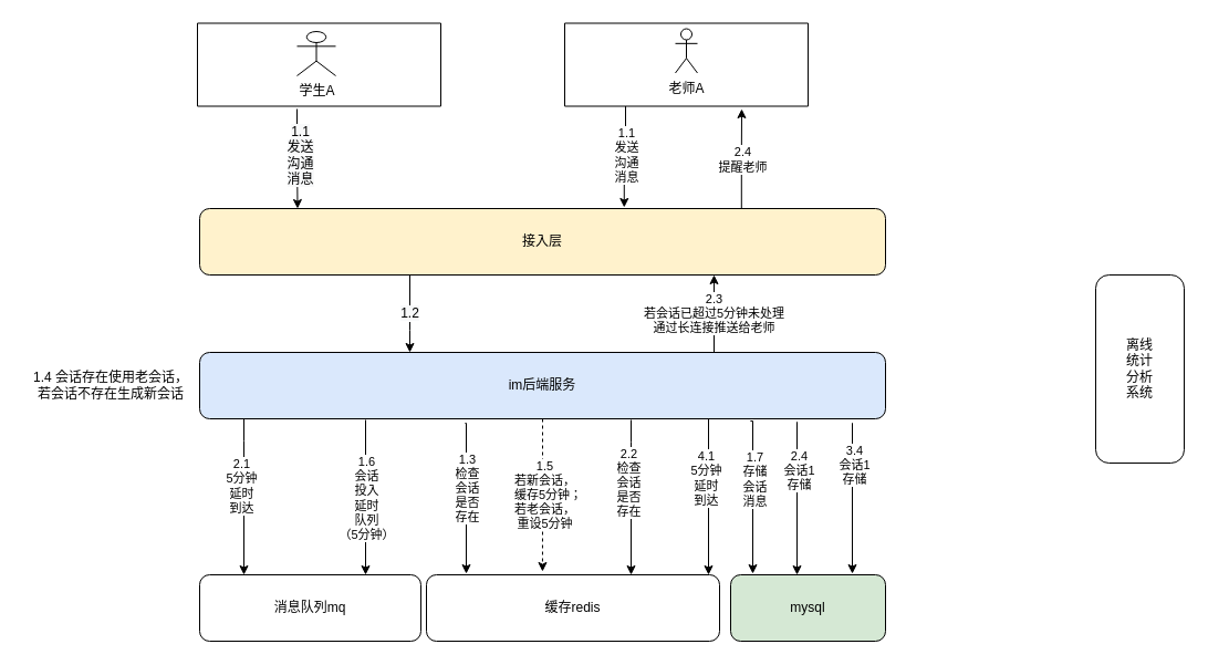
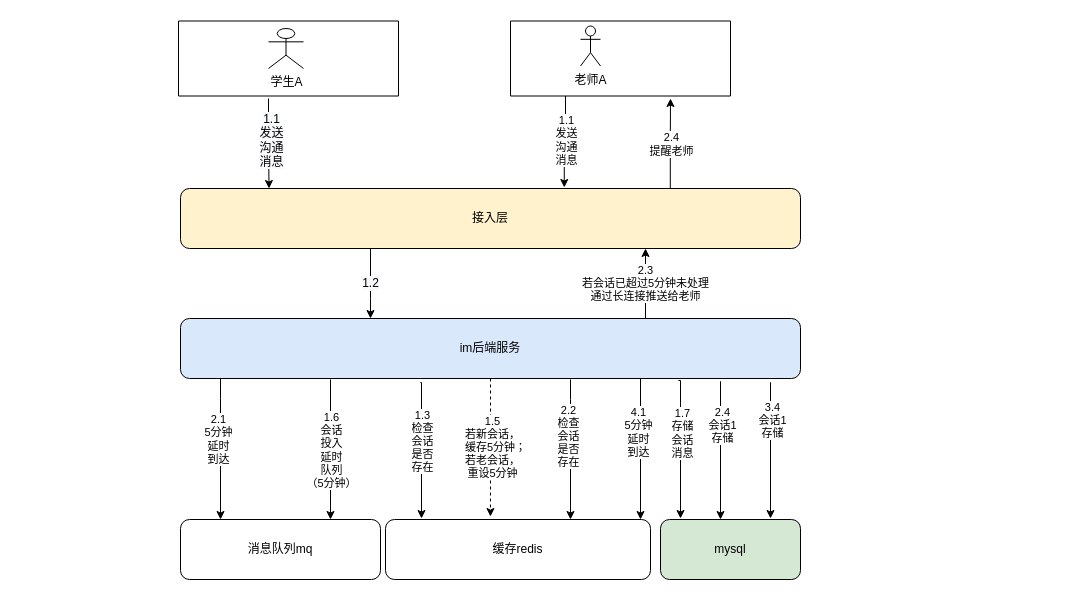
  <mxCell id="0" />
  <mxCell id="1" parent="0" />
  <mxCell id="2" value="" style="edgeStyle=orthogonalEdgeStyle;rounded=0;orthogonalLoop=1;jettySize=auto;html=1;" edge="1" parent="1"><mxGeometry relative="1" as="geometry"><mxPoint x="330" y="379" as="sourcePoint" /><mxPoint x="330" y="519" as="targetPoint" /><Array as="points"><mxPoint x="330" y="474" /></Array></mxGeometry></mxCell>
  <mxCell id="3" value="1.6&lt;br&gt;会话&lt;br&gt;投入&lt;br&gt;延时&lt;br&gt;队列&lt;br&gt;（5分钟）" style="edgeLabel;html=1;align=center;verticalAlign=middle;resizable=0;points=[];" vertex="1" connectable="0" parent="2"><mxGeometry x="-0.222" y="1" relative="1" as="geometry"><mxPoint x="-1" y="16" as="offset" /></mxGeometry></mxCell>
  <mxCell id="4" value="2.3&lt;br&gt;若会话已超过5分钟未处理&lt;br&gt;通过长连接推送给老师" style="edgeStyle=orthogonalEdgeStyle;rounded=0;orthogonalLoop=1;jettySize=auto;html=1;exitX=0.75;exitY=0;exitDx=0;exitDy=0;entryX=0.75;entryY=1;entryDx=0;entryDy=0;" edge="1" parent="1" source="5" target="8"><mxGeometry relative="1" as="geometry"><mxPoint x="601" y="258" as="targetPoint" /></mxGeometry></mxCell>
  <mxCell id="5" value="im后端服务" style="rounded=1;whiteSpace=wrap;html=1;fillColor=#dae8fc;" vertex="1" parent="1"><mxGeometry x="180" y="318" width="620" height="60" as="geometry" /></mxCell>
  <mxCell id="6" value="&lt;span style=&quot;font-size: 12px ; background-color: rgb(248 , 249 , 250)&quot;&gt;1.2&lt;/span&gt;" style="edgeStyle=orthogonalEdgeStyle;rounded=0;orthogonalLoop=1;jettySize=auto;html=1;" edge="1" parent="1" source="8" target="5"><mxGeometry relative="1" as="geometry"><Array as="points"><mxPoint x="370" y="298" /><mxPoint x="370" y="298" /></Array></mxGeometry></mxCell>
  <mxCell id="7" value="2.4&lt;br&gt;提醒老师" style="edgeStyle=orthogonalEdgeStyle;rounded=0;orthogonalLoop=1;jettySize=auto;html=1;exitX=0.79;exitY=0;exitDx=0;exitDy=0;exitPerimeter=0;" edge="1" parent="1" source="8"><mxGeometry relative="1" as="geometry"><mxPoint x="670" y="98" as="targetPoint" /></mxGeometry></mxCell>
  <mxCell id="8" value="接入层" style="rounded=1;whiteSpace=wrap;html=1;fillColor=#fff2cc;" vertex="1" parent="1"><mxGeometry x="180" y="188" width="620" height="60" as="geometry" /></mxCell>
- <mxCell id="9" value="离线&lt;br&gt;统计&lt;br&gt;分析&lt;br&gt;系统" style="rounded=1;whiteSpace=wrap;html=1;" vertex="1" parent="1"><mxGeometry x="990" y="248" width="80" height="170" as="geometry" /></mxCell>
  <mxCell id="10" value="" style="edgeStyle=orthogonalEdgeStyle;rounded=0;orthogonalLoop=1;jettySize=auto;html=1;entryX=0.619;entryY=-0.017;entryDx=0;entryDy=0;entryPerimeter=0;exitX=0.25;exitY=1;exitDx=0;exitDy=0;" edge="1" parent="1" source="37" target="8"><mxGeometry relative="1" as="geometry"><mxPoint x="550" y="95.5" as="sourcePoint" /><mxPoint x="550" y="165.5" as="targetPoint" /></mxGeometry></mxCell>
  <mxCell id="11" value="1.1&lt;br&gt;发送&lt;br&gt;沟通&lt;br&gt;消息" style="edgeLabel;html=1;align=center;verticalAlign=middle;resizable=0;points=[];" vertex="1" connectable="0" parent="10"><mxGeometry x="-0.371" y="-3" relative="1" as="geometry"><mxPoint x="3" y="15" as="offset" /></mxGeometry></mxCell>
- <mxCell id="12" value="老师A" style="shape=umlActor;verticalLabelPosition=bottom;verticalAlign=top;html=1;outlineConnect=0;" vertex="1" parent="1"><mxGeometry x="610" y="25.5" width="20" height="40" as="geometry" /></mxCell>
+ <mxCell id="12" value="老师A" style="shape=umlActor;verticalLabelPosition=bottom;verticalAlign=top;html=1;outlineConnect=0;" vertex="1" parent="1"><mxGeometry x="580" y="25.5" width="20" height="40" as="geometry" /></mxCell>
  <mxCell id="13" value="学生A" style="shape=umlActor;verticalLabelPosition=bottom;verticalAlign=top;html=1;outlineConnect=0;" vertex="1" parent="1"><mxGeometry x="268" y="28" width="35" height="40" as="geometry" /></mxCell>
  <mxCell id="14" value="" style="edgeStyle=orthogonalEdgeStyle;rounded=0;orthogonalLoop=1;jettySize=auto;html=1;" edge="1" parent="1"><mxGeometry relative="1" as="geometry"><mxPoint x="268" y="98" as="sourcePoint" /><mxPoint x="268.5" y="188" as="targetPoint" /><Array as="points"><mxPoint x="268.5" y="128" /><mxPoint x="268.5" y="128" /></Array></mxGeometry></mxCell>
  <mxCell id="15" value="&lt;span style=&quot;color: rgba(0 , 0 , 0 , 0) ; font-family: monospace ; font-size: 0px ; background-color: rgb(248 , 249 , 250)&quot;&gt;%3CmxGraphModel%3E%3Croot%3E%3CmxCell%20id%3D%220%22%2F%3E%3CmxCell%20id%3D%221%22%20parent%3D%220%22%2F%3E%3CmxCell%20id%3D%222%22%20value%3D%22%E8%80%81%E5%B8%88%22%20style%3D%22shape%3DumlActor%3BverticalLabelPosition%3Dbottom%3BverticalAlign%3Dtop%3Bhtml%3D1%3BoutlineConnect%3D0%3B%22%20vertex%3D%221%22%20parent%3D%221%22%3E%3CmxGeometry%20x%3D%22280%22%20y%3D%2230%22%20width%3D%2220%22%20height%3D%2240%22%20as%3D%22geometry%22%2F%3E%3C%2FmxCell%3E%3C%2Froot%3E%3C%2FmxGraphModel%&lt;/span&gt;" style="edgeLabel;html=1;align=center;verticalAlign=middle;resizable=0;points=[];" vertex="1" connectable="0" parent="14"><mxGeometry x="-0.34" y="-3" relative="1" as="geometry"><mxPoint x="-72" y="10" as="offset" /></mxGeometry></mxCell>
  <mxCell id="16" value="&lt;span style=&quot;font-size: 12px ; background-color: rgb(248 , 249 , 250)&quot;&gt;1.1&lt;/span&gt;&lt;br style=&quot;font-size: 12px ; background-color: rgb(248 , 249 , 250)&quot;&gt;&lt;span style=&quot;font-size: 12px ; background-color: rgb(248 , 249 , 250)&quot;&gt;发送&lt;br&gt;&lt;/span&gt;&lt;span style=&quot;font-size: 12px ; background-color: rgb(248 , 249 , 250)&quot;&gt;沟通&lt;br&gt;消息&lt;br&gt;&lt;/span&gt;" style="edgeLabel;html=1;align=center;verticalAlign=middle;resizable=0;points=[];" vertex="1" connectable="0" parent="14"><mxGeometry x="-0.089" y="-2" relative="1" as="geometry"><mxPoint x="4" as="offset" /></mxGeometry></mxCell>
  <mxCell id="17" value="消息队列mq" style="rounded=1;whiteSpace=wrap;html=1;" vertex="1" parent="1"><mxGeometry x="180" y="519" width="200" height="60" as="geometry" /></mxCell>
  <mxCell id="18" value="缓存redis" style="rounded=1;whiteSpace=wrap;html=1;" vertex="1" parent="1"><mxGeometry x="385" y="519" width="265" height="60" as="geometry" /></mxCell>
  <mxCell id="19" value="" style="edgeStyle=orthogonalEdgeStyle;rounded=0;orthogonalLoop=1;jettySize=auto;html=1;exitX=0.387;exitY=1.067;exitDx=0;exitDy=0;exitPerimeter=0;" edge="1" parent="1" source="5"><mxGeometry relative="1" as="geometry"><mxPoint x="420" y="429" as="sourcePoint" /><mxPoint x="421" y="518" as="targetPoint" /><Array as="points"><mxPoint x="421" y="382" /></Array></mxGeometry></mxCell>
  <mxCell id="20" value="1.3&lt;br&gt;检查&lt;br&gt;会话&lt;br&gt;是否&lt;br&gt;存在" style="edgeLabel;html=1;align=center;verticalAlign=middle;resizable=0;points=[];" vertex="1" connectable="0" parent="19"><mxGeometry x="-0.146" y="3" relative="1" as="geometry"><mxPoint x="-3" y="1" as="offset" /></mxGeometry></mxCell>
  <mxCell id="21" value="mysql" style="rounded=1;whiteSpace=wrap;html=1;fillColor=#d5e8d4;" vertex="1" parent="1"><mxGeometry x="660" y="519" width="140" height="60" as="geometry" /></mxCell>
  <mxCell id="22" value="" style="edgeStyle=orthogonalEdgeStyle;rounded=0;orthogonalLoop=1;jettySize=auto;html=1;entryX=0.25;entryY=0;entryDx=0;entryDy=0;exitX=0.803;exitY=1.033;exitDx=0;exitDy=0;exitPerimeter=0;" edge="1" parent="1" source="5"><mxGeometry relative="1" as="geometry"><mxPoint x="680" y="438" as="sourcePoint" /><mxPoint x="680" y="518" as="targetPoint" /><Array as="points"><mxPoint x="680" y="380" /></Array></mxGeometry></mxCell>
  <mxCell id="23" value="1.7&lt;br&gt;存储&lt;br&gt;会话&lt;br&gt;消息" style="edgeLabel;html=1;align=center;verticalAlign=middle;resizable=0;points=[];" vertex="1" connectable="0" parent="22"><mxGeometry x="-0.222" y="1" relative="1" as="geometry"><mxPoint as="offset" /></mxGeometry></mxCell>
  <mxCell id="24" value="" style="edgeStyle=orthogonalEdgeStyle;rounded=0;orthogonalLoop=1;jettySize=auto;html=1;entryX=0.396;entryY=-0.05;entryDx=0;entryDy=0;entryPerimeter=0;dashed=1;" edge="1" parent="1" source="5" target="18"><mxGeometry relative="1" as="geometry"><mxPoint x="473.5" y="429" as="sourcePoint" /><mxPoint x="473" y="519" as="targetPoint" /><Array as="points" /></mxGeometry></mxCell>
  <mxCell id="25" value="1.5&lt;br&gt;若新会话，&lt;br&gt;&amp;nbsp; 缓存5分钟；&lt;br&gt;若老会话，&lt;br&gt;重设5分钟" style="edgeLabel;html=1;align=center;verticalAlign=middle;resizable=0;points=[];" vertex="1" connectable="0" parent="24"><mxGeometry x="-0.222" y="1" relative="1" as="geometry"><mxPoint y="14" as="offset" /></mxGeometry></mxCell>
  <mxCell id="26" value="" style="edgeStyle=orthogonalEdgeStyle;rounded=0;orthogonalLoop=1;jettySize=auto;html=1;entryX=0.25;entryY=0;entryDx=0;entryDy=0;" edge="1" parent="1"><mxGeometry relative="1" as="geometry"><mxPoint x="720" y="398" as="sourcePoint" /><mxPoint x="720" y="519" as="targetPoint" /><Array as="points"><mxPoint x="720" y="381" /></Array></mxGeometry></mxCell>
  <mxCell id="27" value="2.4&lt;br&gt;会话1&lt;br&gt;存储" style="edgeLabel;html=1;align=center;verticalAlign=middle;resizable=0;points=[];" vertex="1" connectable="0" parent="26"><mxGeometry x="-0.222" y="1" relative="1" as="geometry"><mxPoint as="offset" /></mxGeometry></mxCell>
  <mxCell id="28" value="" style="edgeStyle=orthogonalEdgeStyle;rounded=0;orthogonalLoop=1;jettySize=auto;html=1;entryX=0.5;entryY=0;entryDx=0;entryDy=0;exitX=0.75;exitY=1;exitDx=0;exitDy=0;" edge="1" parent="1" source="5"><mxGeometry relative="1" as="geometry"><mxPoint x="640" y="429" as="sourcePoint" /><mxPoint x="640" y="519" as="targetPoint" /><Array as="points"><mxPoint x="640" y="378" /></Array></mxGeometry></mxCell>
  <mxCell id="29" value="4.1&lt;br&gt;5分钟&lt;br&gt;延时&lt;br&gt;到达" style="edgeLabel;html=1;align=center;verticalAlign=middle;resizable=0;points=[];" vertex="1" connectable="0" parent="28"><mxGeometry x="-0.2" y="-3" relative="1" as="geometry"><mxPoint as="offset" /></mxGeometry></mxCell>
  <mxCell id="30" value="" style="edgeStyle=orthogonalEdgeStyle;rounded=0;orthogonalLoop=1;jettySize=auto;html=1;" edge="1" parent="1"><mxGeometry relative="1" as="geometry"><mxPoint x="770" y="408" as="sourcePoint" /><mxPoint x="770" y="518" as="targetPoint" /><Array as="points"><mxPoint x="770" y="382" /></Array></mxGeometry></mxCell>
  <mxCell id="31" value="3.4&lt;br&gt;会话1&lt;br&gt;存储" style="edgeLabel;html=1;align=center;verticalAlign=middle;resizable=0;points=[];" vertex="1" connectable="0" parent="30"><mxGeometry x="-0.222" y="1" relative="1" as="geometry"><mxPoint as="offset" /></mxGeometry></mxCell>
- <mxCell id="32" value="1.4 会话存在使用老会话，&lt;br&gt;若会话不存在生成新会话" style="text;html=1;strokeColor=none;fillColor=none;align=center;verticalAlign=middle;whiteSpace=wrap;rounded=0;" vertex="1" parent="1"><mxGeometry x="20" y="323" width="160" height="50" as="geometry" /></mxCell>
  <mxCell id="33" value="" style="edgeStyle=orthogonalEdgeStyle;rounded=0;orthogonalLoop=1;jettySize=auto;html=1;" edge="1" parent="1"><mxGeometry relative="1" as="geometry"><mxPoint x="570" y="379" as="sourcePoint" /><mxPoint x="570" y="519" as="targetPoint" /><Array as="points"><mxPoint x="570" y="399" /><mxPoint x="570" y="399" /></Array></mxGeometry></mxCell>
  <mxCell id="34" value="2.2&lt;br&gt;检查&lt;br&gt;会话&lt;br&gt;是否&lt;br&gt;存在" style="edgeLabel;html=1;align=center;verticalAlign=middle;resizable=0;points=[];" vertex="1" connectable="0" parent="33"><mxGeometry x="-0.2" y="-3" relative="1" as="geometry"><mxPoint as="offset" /></mxGeometry></mxCell>
  <mxCell id="35" value="" style="edgeStyle=orthogonalEdgeStyle;rounded=0;orthogonalLoop=1;jettySize=auto;html=1;entryX=0.2;entryY=0;entryDx=0;entryDy=0;entryPerimeter=0;" edge="1" parent="1" target="17"><mxGeometry relative="1" as="geometry"><mxPoint x="220" y="378" as="sourcePoint" /><mxPoint x="220" y="468" as="targetPoint" /><Array as="points"><mxPoint x="220" y="398" /><mxPoint x="220" y="398" /></Array></mxGeometry></mxCell>
  <mxCell id="36" value="2.1&lt;br&gt;5分钟&lt;br&gt;延时&lt;br&gt;到达" style="edgeLabel;html=1;align=center;verticalAlign=middle;resizable=0;points=[];" vertex="1" connectable="0" parent="35"><mxGeometry x="-0.2" y="-3" relative="1" as="geometry"><mxPoint y="4" as="offset" /></mxGeometry></mxCell>
  <mxCell id="37" value="" style="swimlane;startSize=0;" vertex="1" parent="1"><mxGeometry x="510" y="20.5" width="220" height="75" as="geometry"><mxRectangle x="290" y="100" width="50" height="40" as="alternateBounds" /></mxGeometry></mxCell>
  <mxCell id="38" value="" style="swimlane;startSize=0;" vertex="1" parent="1"><mxGeometry x="178" y="20.5" width="220" height="75" as="geometry"><mxRectangle x="290" y="100" width="50" height="40" as="alternateBounds" /></mxGeometry></mxCell>
